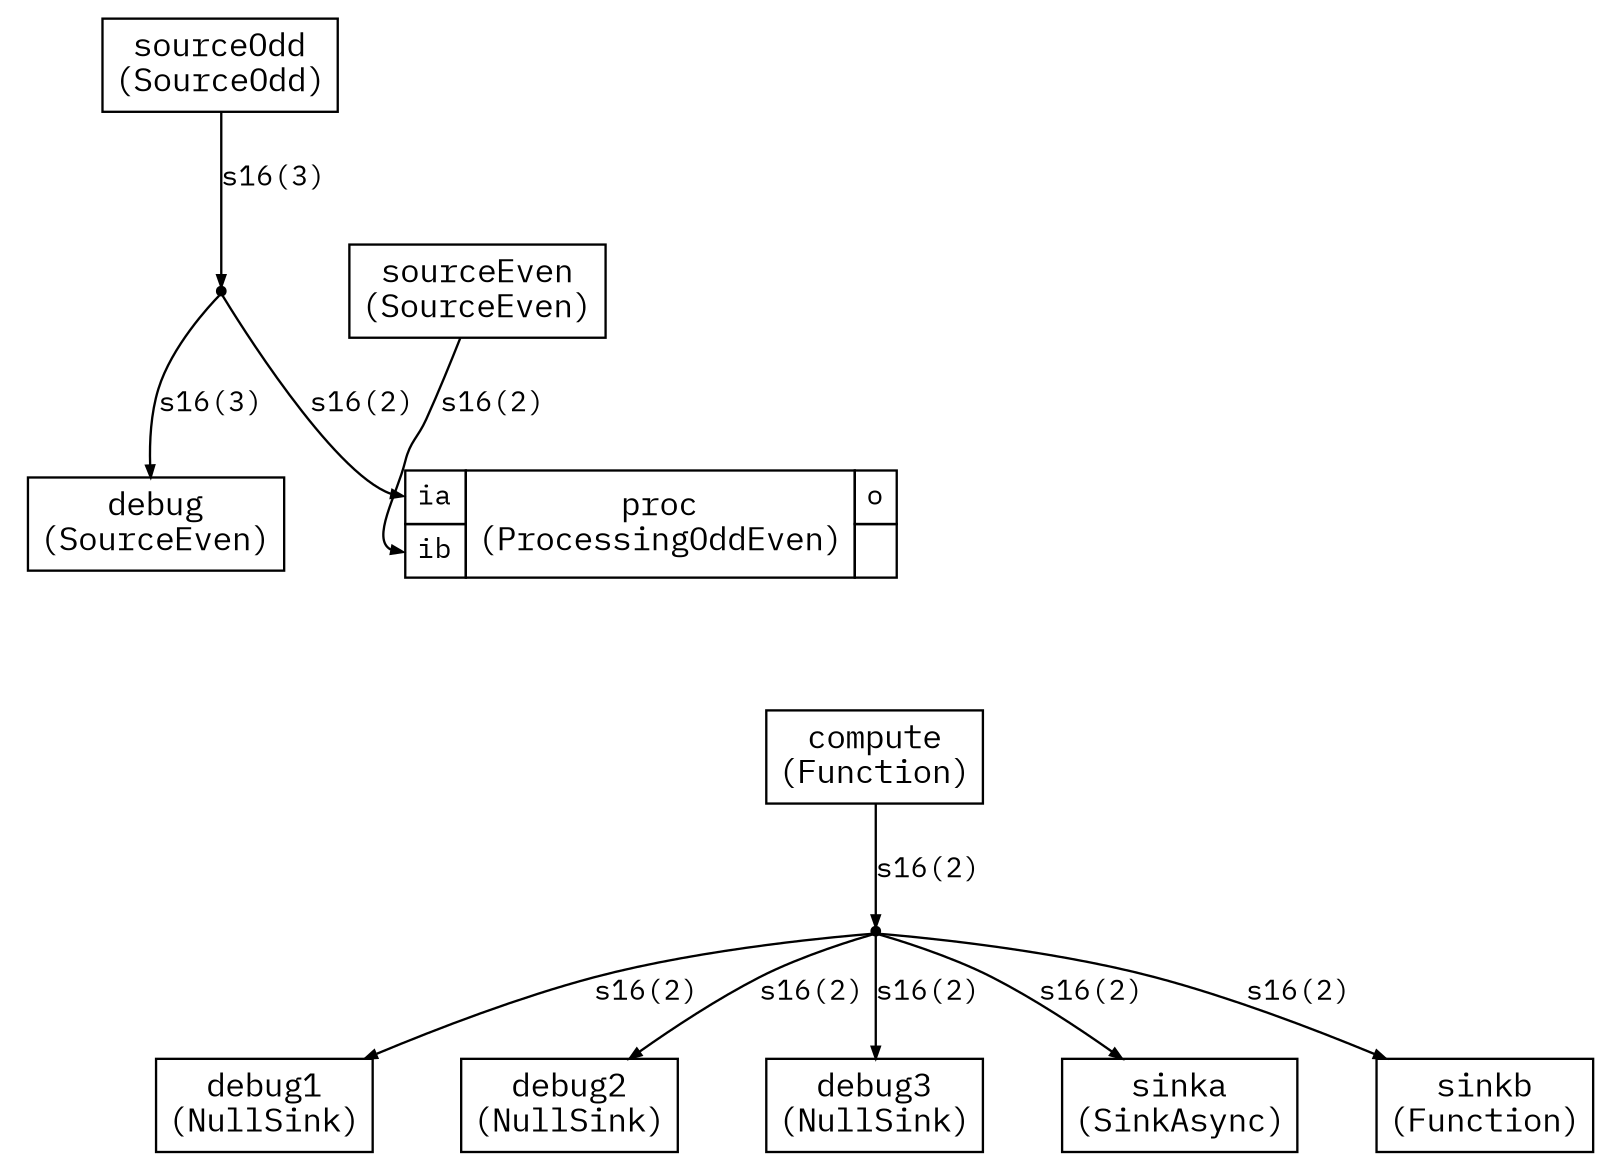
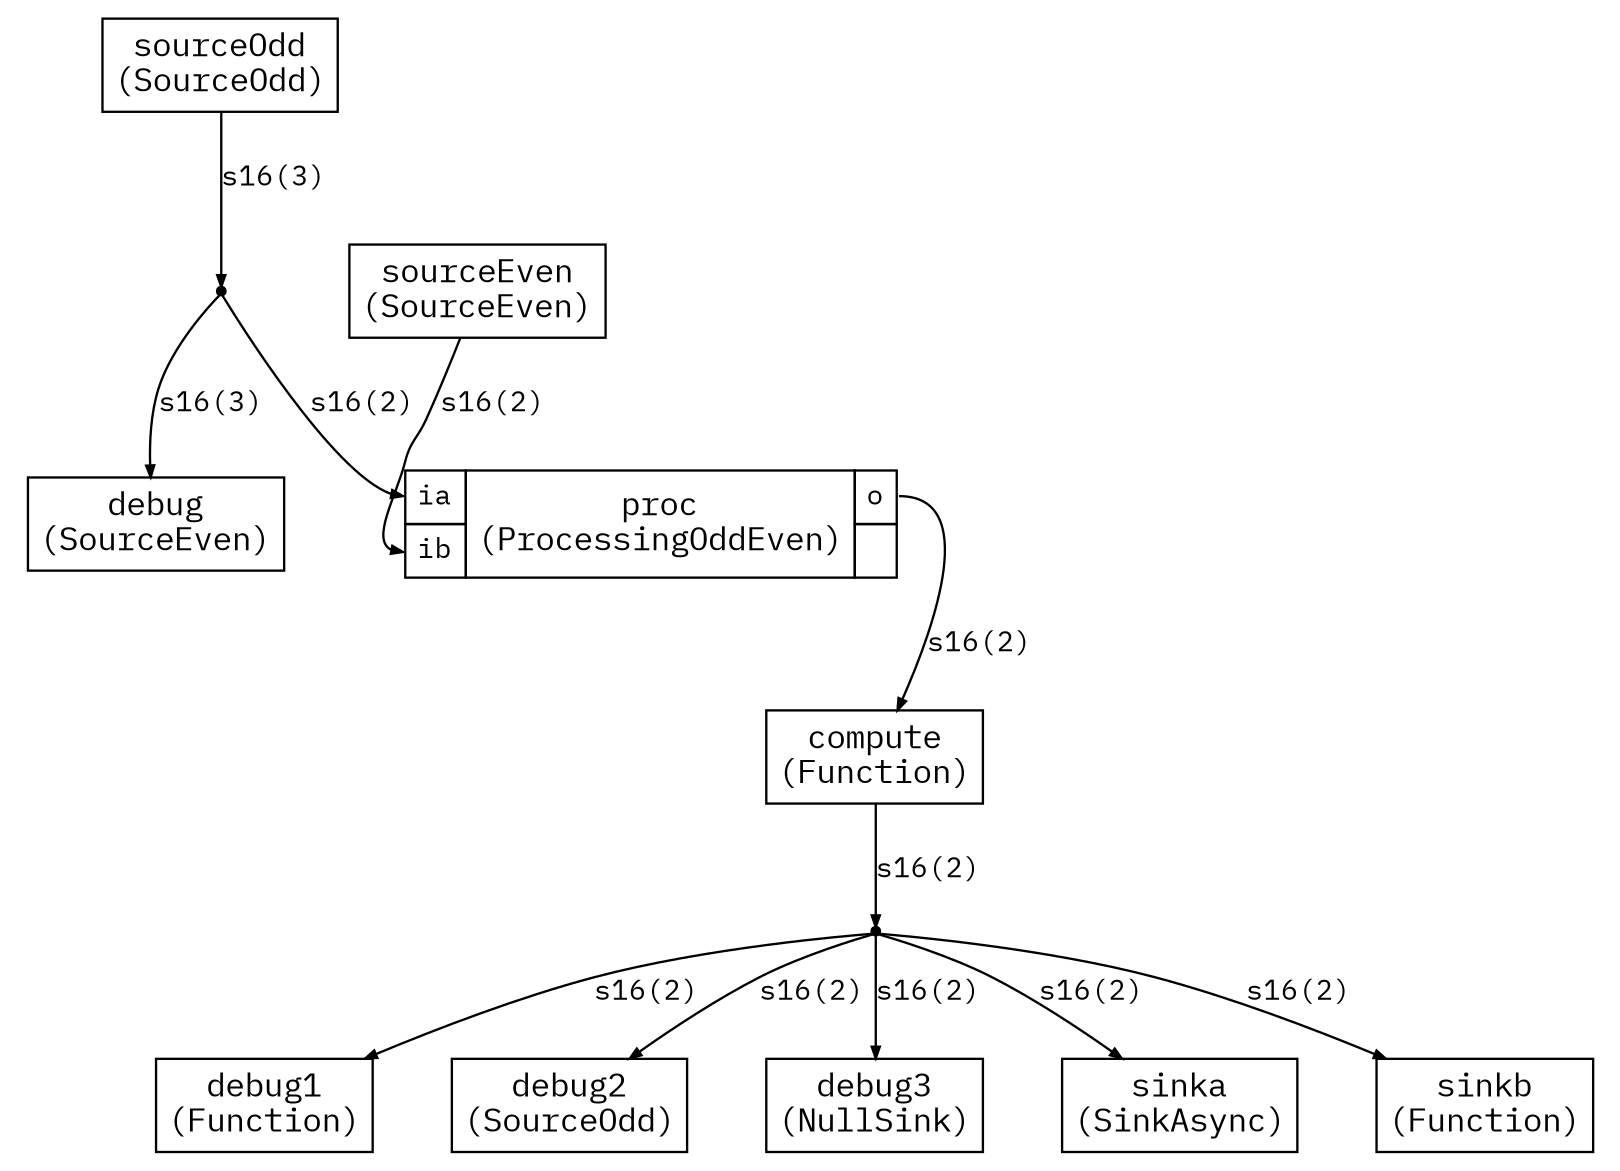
  digraph {
    bgcolor=white
    fontname="IBM Plex Mono"
    rankdir=TB
    node [color=black fontcolor=black fontname="IBM Plex Mono" shape=plaintext]
    edge [arrowsize=0.5 color=black fontcolor=black fontname="IBM Plex Mono" fontsize=12.0 headport=i style=solid]
    n1 [label=< <TABLE color="black" bgcolor="none" BORDER="0" CELLBORDER="1" CELLSPACING="0" CELLPADDING="4">   <TR>     <TD ALIGN="CENTER" PORT="i"><FONT COLOR="black" POINT-SIZE="14.0">compute<BR/>(Function)</FONT></TD>   </TR> </TABLE>>]
    n2 [label=dup1 shape=point]
-   n3 [label=< <TABLE color="black" bgcolor="none" BORDER="0" CELLBORDER="1" CELLSPACING="0" CELLPADDING="4">   <TR>     <TD ALIGN="CENTER" PORT="i"><FONT COLOR="black" POINT-SIZE="14.0">debug1<BR/>(NullSink)</FONT></TD>   </TR> </TABLE>>]
-   n4 [label=< <TABLE color="black" bgcolor="none" BORDER="0" CELLBORDER="1" CELLSPACING="0" CELLPADDING="4">   <TR>     <TD ALIGN="CENTER" PORT="i"><FONT COLOR="black" POINT-SIZE="14.0">debug2<BR/>(NullSink)</FONT></TD>   </TR> </TABLE>>]
+   n3 [label=< <TABLE color="black" bgcolor="none" BORDER="0" CELLBORDER="1" CELLSPACING="0" CELLPADDING="4">   <TR>     <TD ALIGN="CENTER" PORT="i"><FONT COLOR="black" POINT-SIZE="14.0">debug1<BR/>(Function)</FONT></TD>   </TR> </TABLE>>]
+   n4 [label=< <TABLE color="black" bgcolor="none" BORDER="0" CELLBORDER="1" CELLSPACING="0" CELLPADDING="4">   <TR>     <TD ALIGN="CENTER" PORT="i"><FONT COLOR="black" POINT-SIZE="14.0">debug2<BR/>(SourceOdd)</FONT></TD>   </TR> </TABLE>>]
    n5 [label=< <TABLE color="black" bgcolor="none" BORDER="0" CELLBORDER="1" CELLSPACING="0" CELLPADDING="4">   <TR>     <TD ALIGN="CENTER" PORT="i"><FONT COLOR="black" POINT-SIZE="14.0">debug3<BR/>(NullSink)</FONT></TD>   </TR> </TABLE>>]
    n6 [label=< <TABLE color="black" bgcolor="none" BORDER="0" CELLBORDER="1" CELLSPACING="0" CELLPADDING="4">   <TR>     <TD ALIGN="CENTER" PORT="i"><FONT COLOR="black" POINT-SIZE="14.0">sinka<BR/>(SinkAsync)</FONT></TD>   </TR> </TABLE>>]
    n7 [label=< <TABLE color="black" bgcolor="none" BORDER="0" CELLBORDER="1" CELLSPACING="0" CELLPADDING="4">   <TR>     <TD ALIGN="CENTER" PORT="i"><FONT COLOR="black" POINT-SIZE="14.0">sinkb<BR/>(Function)</FONT></TD>   </TR> </TABLE>>]
    n8 [label=< <TABLE color="black" bgcolor="none" BORDER="0" CELLBORDER="1" CELLSPACING="0" CELLPADDING="4">   <TR>     <TD ALIGN="CENTER" PORT="i"><FONT COLOR="black" POINT-SIZE="14.0">debug<BR/>(SourceEven)</FONT></TD>   </TR> </TABLE>>]
    n9 [label=dup0 shape=point]
    n10 [label=< <TABLE color="black" bgcolor="none" BORDER="0" CELLBORDER="1" CELLSPACING="0" CELLPADDING="4">   <TR>     <TD PORT="ia"><FONT POINT-SIZE="12.0" COLOR="black">ia</FONT></TD>     <TD ALIGN="CENTER" ROWSPAN="2"><FONT COLOR="black" POINT-SIZE="14.0">proc<BR/>(ProcessingOddEven)</FONT></TD>     <TD PORT="o"><FONT POINT-SIZE="12.0" COLOR="black">o</FONT></TD>   </TR> <TR> <TD PORT="ib"><FONT POINT-SIZE="12.0" COLOR="black">ib</FONT></TD>    <TD></TD></TR>  </TABLE>>]
    n11 [label=< <TABLE color="black" bgcolor="none" BORDER="0" CELLBORDER="1" CELLSPACING="0" CELLPADDING="4">   <TR>     <TD ALIGN="CENTER" PORT="i"><FONT COLOR="black" POINT-SIZE="14.0">sourceEven<BR/>(SourceEven)</FONT></TD>   </TR> </TABLE>>]
    n12 [label=< <TABLE color="black" bgcolor="none" BORDER="0" CELLBORDER="1" CELLSPACING="0" CELLPADDING="4">   <TR>     <TD ALIGN="CENTER" PORT="i"><FONT COLOR="black" POINT-SIZE="14.0">sourceOdd<BR/>(SourceOdd)</FONT></TD>   </TR> </TABLE>>]
    n1 -> n2 [label=<s16(2)> tailport=i]
    n2 -> n3 [label=<s16(2)>]
    n2 -> n4 [label=<s16(2)>]
    n2 -> n5 [label=<s16(2)>]
    n2 -> n6 [label=<s16(2)>]
    n2 -> n7 [label=<s16(2)>]
    n9 -> n8 [label=<s16(3)>]
    n9 -> n10 [headport=ia label=<s16(2)>]
+   n10 -> n1 [label=<s16(2)> tailport=o]
    n11 -> n10 [headport=ib label=<s16(2)> tailport=i]
    n12 -> n9 [label=<s16(3)> tailport=i]
  }
